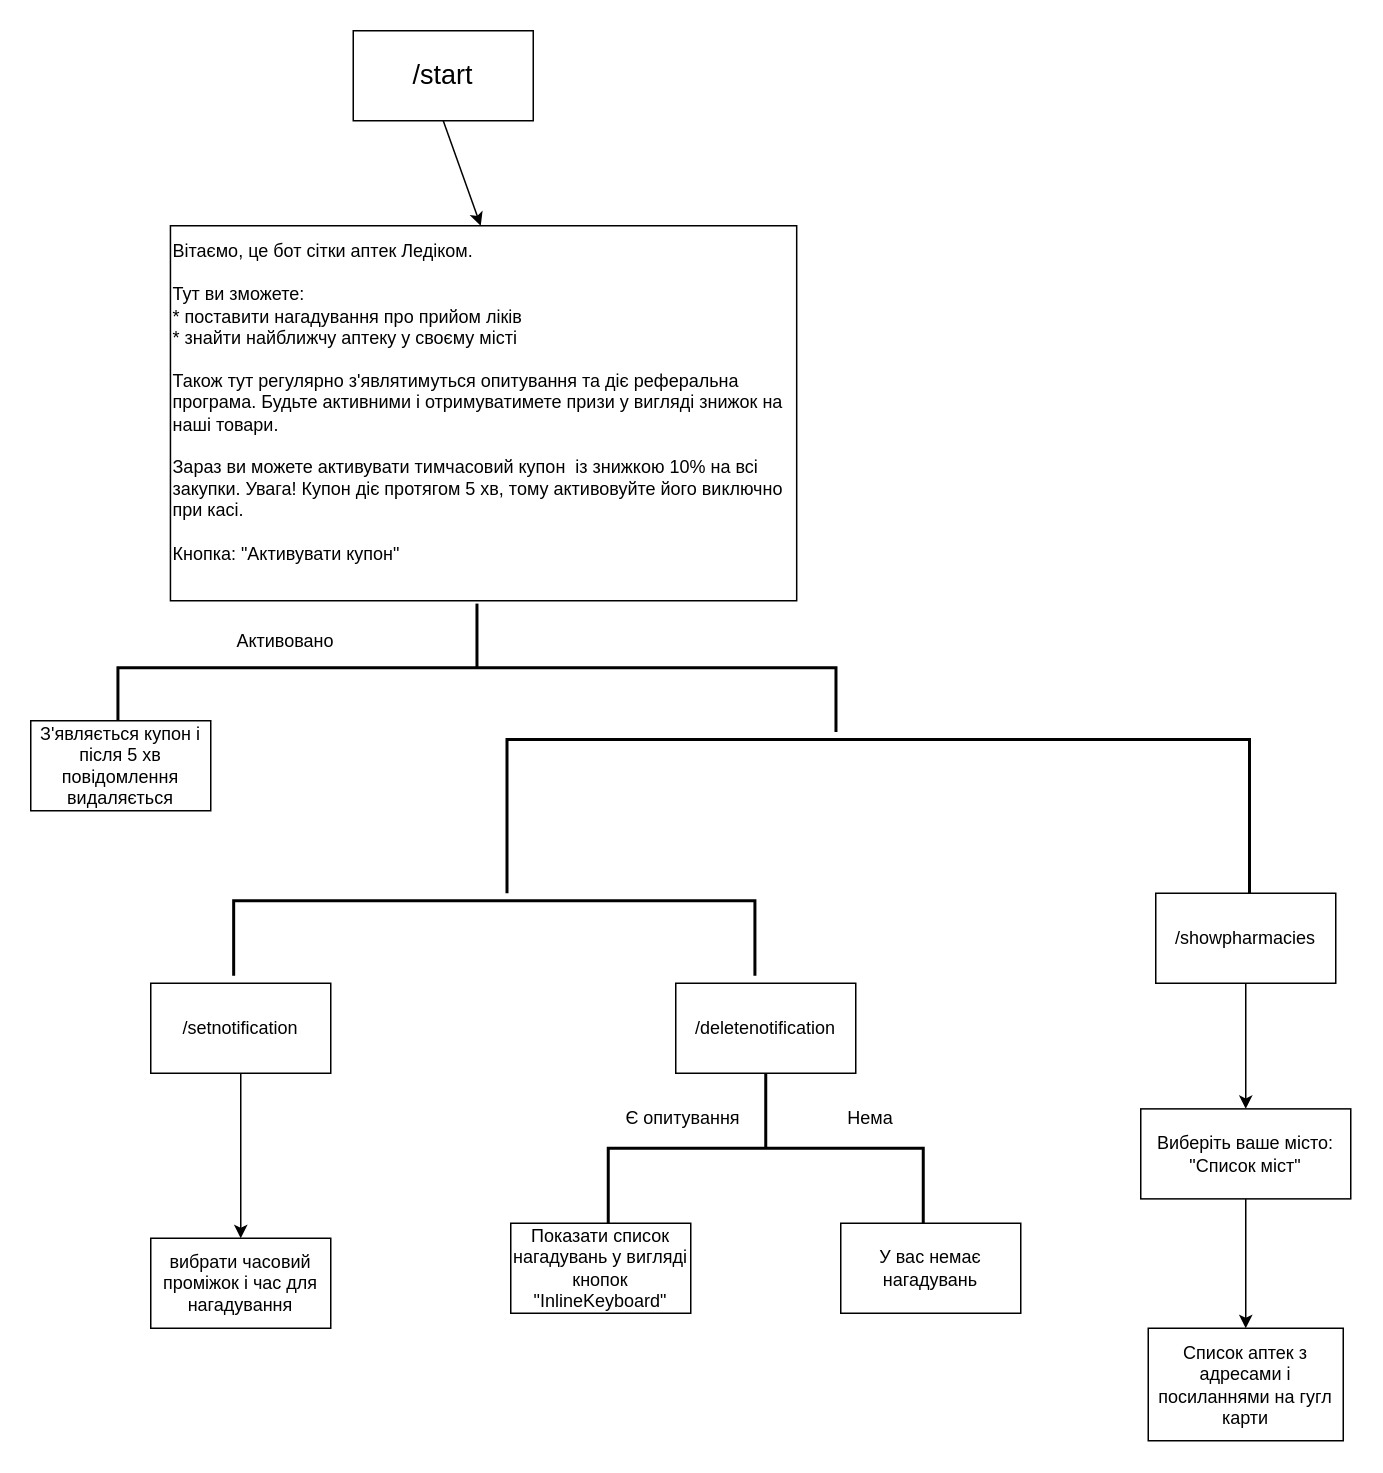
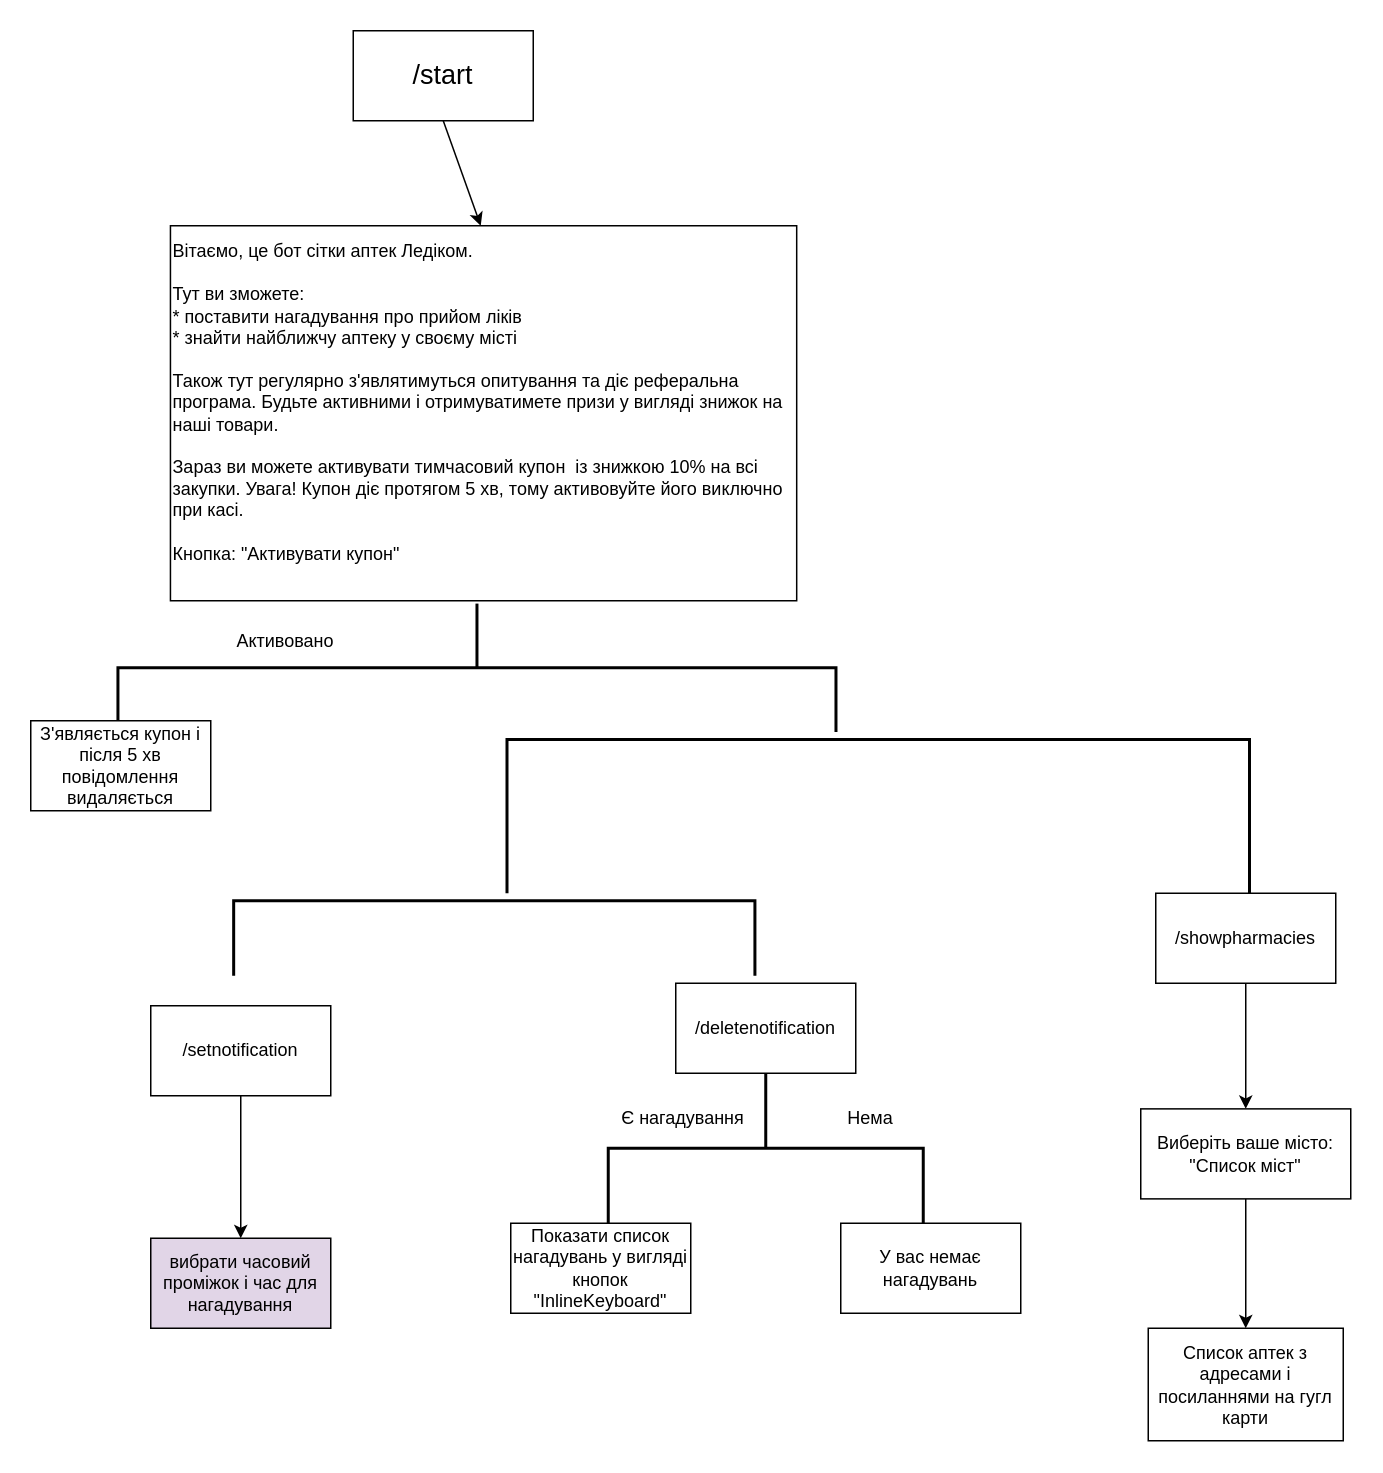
  <mxCell id="0" />
  <mxCell id="1" parent="0" />
  <mxCell id="2" value="&lt;font style=&quot;font-size: 18px;&quot;&gt;/start&lt;/font&gt;" style="rounded=0;whiteSpace=wrap;html=1;" parent="1" vertex="1"><mxGeometry x="235" y="20" width="120" height="60" as="geometry" /></mxCell>
  <mxCell id="3" value="" style="endArrow=classic;html=1;rounded=0;exitX=0.5;exitY=1;exitDx=0;exitDy=0;" parent="1" source="2" edge="1"><mxGeometry width="50" height="50" relative="1" as="geometry"><mxPoint x="750" y="470" as="sourcePoint" /><mxPoint x="320" y="150" as="targetPoint" /></mxGeometry></mxCell>
  <mxCell id="4" value="&lt;div&gt;Вітаємо, це бот сітки аптек Ледіком.&lt;/div&gt;&lt;div&gt;&lt;span style=&quot;background-color: initial;&quot;&gt;&lt;br&gt;&lt;/span&gt;&lt;/div&gt;&lt;div&gt;&lt;span style=&quot;background-color: initial;&quot;&gt;Тут ви зможете:&lt;/span&gt;&lt;/div&gt;&lt;div&gt;* поставити нагадування про прийом ліків&lt;/div&gt;&lt;div&gt;* знайти найближчу аптеку у своєму місті&amp;nbsp;&lt;/div&gt;&lt;div&gt;&lt;br&gt;&lt;/div&gt;&lt;div&gt;Також тут регулярно з'являтимуться опитування та діє реферальна програма. Будьте активними і отримуватимете призи у вигляді знижок на наші товари.&lt;/div&gt;&lt;div&gt;&lt;br&gt;&lt;/div&gt;&lt;div&gt;Зараз ви можете активувати тимчасовий купон&amp;nbsp; із знижкою 10% на всі закупки. Увага! Купон діє протягом 5 хв, тому активовуйте його виключно при касі.&lt;/div&gt;&lt;div&gt;&lt;br&gt;&lt;/div&gt;&lt;div&gt;Кнопка: &quot;Активувати купон&quot;&lt;/div&gt;&lt;div&gt;&lt;br&gt;&lt;/div&gt;" style="rounded=0;whiteSpace=wrap;html=1;align=left;" parent="1" vertex="1"><mxGeometry x="113.13" y="150" width="417.5" height="250" as="geometry" /></mxCell>
  <mxCell id="5" value="" style="strokeWidth=2;html=1;shape=mxgraph.flowchart.annotation_2;align=left;labelPosition=right;pointerEvents=1;rotation=90;" parent="1" vertex="1"><mxGeometry x="274.66" y="205.36" width="85.62" height="478.69" as="geometry" /></mxCell>
  <mxCell id="6" value="З'являється купон і після 5 хв повідомлення видаляється" style="rounded=0;whiteSpace=wrap;html=1;" parent="1" vertex="1"><mxGeometry x="20" y="480" width="120" height="60" as="geometry" /></mxCell>
  <mxCell id="7" value="Активовано" style="text;html=1;strokeColor=none;fillColor=none;align=center;verticalAlign=middle;whiteSpace=wrap;rounded=0;" parent="1" vertex="1"><mxGeometry x="160" y="411.87" width="60" height="30" as="geometry" /></mxCell>
- <mxCell id="8" value="/setnotification" style="rounded=0;whiteSpace=wrap;html=1;" parent="1" vertex="1"><mxGeometry x="100" y="655" width="120" height="60" as="geometry" /></mxCell>
+ <mxCell id="8" value="/setnotification" style="rounded=0;whiteSpace=wrap;html=1;" parent="1" vertex="1"><mxGeometry x="100" y="670" width="120" height="60" as="geometry" /></mxCell>
  <mxCell id="9" value="" style="strokeWidth=2;html=1;shape=mxgraph.flowchart.annotation_1;align=left;pointerEvents=1;rotation=90;" parent="1" vertex="1"><mxGeometry x="533.75" y="296.25" width="102.5" height="495" as="geometry" /></mxCell>
  <mxCell id="10" value="/showpharmacies" style="rounded=0;whiteSpace=wrap;html=1;" parent="1" vertex="1"><mxGeometry x="770" y="595" width="120" height="60" as="geometry" /></mxCell>
  <mxCell id="11" value="" style="endArrow=classic;html=1;rounded=0;exitX=0.5;exitY=1;exitDx=0;exitDy=0;" parent="1" source="8" edge="1"><mxGeometry width="50" height="50" relative="1" as="geometry"><mxPoint x="140" y="819.05" as="sourcePoint" /><mxPoint x="160" y="825" as="targetPoint" /></mxGeometry></mxCell>
- <mxCell id="12" value="вибрати часовий проміжок і час для нагадування" style="rounded=0;whiteSpace=wrap;html=1;" parent="1" vertex="1"><mxGeometry x="100" y="825" width="120" height="60" as="geometry" /></mxCell>
+ <mxCell id="12" value="вибрати часовий проміжок і час для нагадування" style="rounded=0;whiteSpace=wrap;html=1;fillColor=#e1d5e7;" parent="1" vertex="1"><mxGeometry x="100" y="825" width="120" height="60" as="geometry" /></mxCell>
  <mxCell id="13" value="" style="strokeWidth=2;html=1;shape=mxgraph.flowchart.annotation_1;align=left;pointerEvents=1;rotation=90;" parent="1" vertex="1"><mxGeometry x="304.03" y="451.25" width="50" height="347.5" as="geometry" /></mxCell>
  <mxCell id="14" value="/deletenotification" style="rounded=0;whiteSpace=wrap;html=1;" parent="1" vertex="1"><mxGeometry x="450" y="655" width="120" height="60" as="geometry" /></mxCell>
  <mxCell id="15" value="Показати список нагадувань у вигляді кнопок &quot;InlineKeyboard&quot;" style="rounded=0;whiteSpace=wrap;html=1;" parent="1" vertex="1"><mxGeometry x="340" y="815" width="120" height="60" as="geometry" /></mxCell>
  <mxCell id="16" value="" style="strokeWidth=2;html=1;shape=mxgraph.flowchart.annotation_2;align=left;labelPosition=right;pointerEvents=1;rotation=90;" parent="1" vertex="1"><mxGeometry x="460" y="660" width="100" height="210" as="geometry" /></mxCell>
- <mxCell id="17" value="Є опитування" style="text;html=1;strokeColor=none;fillColor=none;align=center;verticalAlign=middle;whiteSpace=wrap;rounded=0;" parent="1" vertex="1"><mxGeometry x="410" y="730" width="90" height="30" as="geometry" /></mxCell>
+ <mxCell id="17" value="Є нагадування" style="text;html=1;strokeColor=none;fillColor=none;align=center;verticalAlign=middle;whiteSpace=wrap;rounded=0;" parent="1" vertex="1"><mxGeometry x="410" y="730" width="90" height="30" as="geometry" /></mxCell>
  <mxCell id="18" value="Нема" style="text;html=1;strokeColor=none;fillColor=none;align=center;verticalAlign=middle;whiteSpace=wrap;rounded=0;" parent="1" vertex="1"><mxGeometry x="550" y="730" width="60" height="30" as="geometry" /></mxCell>
  <mxCell id="19" value="У вас немає нагадувань" style="rounded=0;whiteSpace=wrap;html=1;" parent="1" vertex="1"><mxGeometry x="560" y="815" width="120" height="60" as="geometry" /></mxCell>
  <mxCell id="20" value="" style="endArrow=classic;html=1;rounded=0;exitX=0.5;exitY=1;exitDx=0;exitDy=0;entryX=0.5;entryY=0;entryDx=0;entryDy=0;" edge="1" parent="1" source="10" target="21"><mxGeometry width="50" height="50" relative="1" as="geometry"><mxPoint x="230" y="570" as="sourcePoint" /><mxPoint x="830" y="740" as="targetPoint" /></mxGeometry></mxCell>
  <mxCell id="21" value="Виберіть ваше місто:&lt;br&gt;&quot;Список міст&quot;" style="rounded=0;whiteSpace=wrap;html=1;" vertex="1" parent="1"><mxGeometry x="760" y="738.75" width="140" height="60" as="geometry" /></mxCell>
  <mxCell id="22" value="" style="endArrow=classic;html=1;rounded=0;exitX=0.5;exitY=1;exitDx=0;exitDy=0;entryX=0.5;entryY=0;entryDx=0;entryDy=0;" edge="1" parent="1" source="21" target="23"><mxGeometry width="50" height="50" relative="1" as="geometry"><mxPoint x="230" y="570" as="sourcePoint" /><mxPoint x="830" y="880" as="targetPoint" /></mxGeometry></mxCell>
  <mxCell id="23" value="Список аптек з адресами і посиланнями на гугл карти" style="rounded=0;whiteSpace=wrap;html=1;" vertex="1" parent="1"><mxGeometry x="765" y="885" width="130" height="75" as="geometry" /></mxCell>
